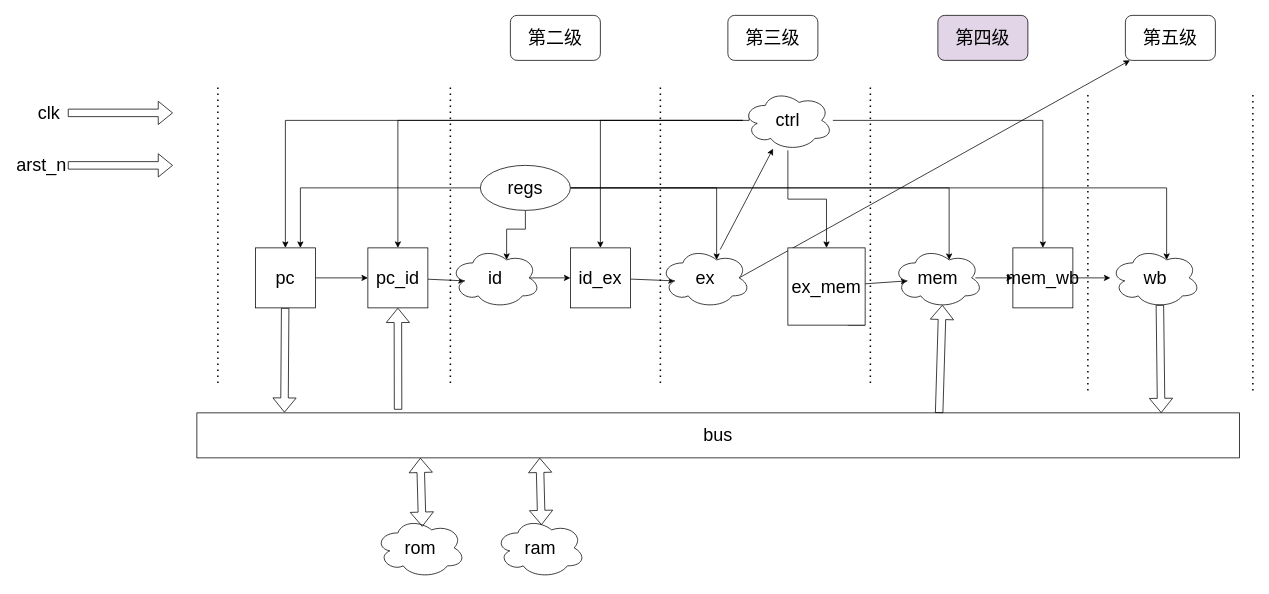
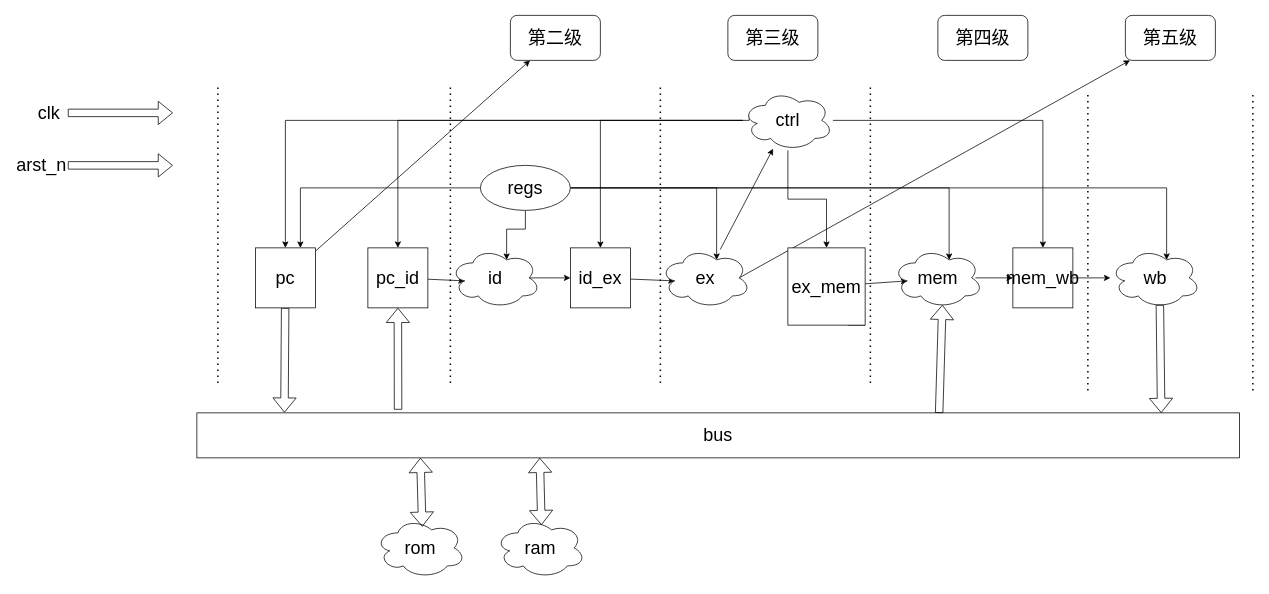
  <mxCell id="0" />
  <mxCell id="1" parent="0" />
  <mxCell id="2" style="edgeStyle=none;html=1;fontSize=24;entryX=0.16;entryY=0.55;entryDx=0;entryDy=0;entryPerimeter=0;" parent="1" source="3" target="8" edge="1"><mxGeometry relative="1" as="geometry"><mxPoint x="620" y="370" as="targetPoint" /></mxGeometry></mxCell>
  <mxCell id="3" value="pc_id" style="whiteSpace=wrap;html=1;aspect=fixed;fontSize=24;" parent="1" vertex="1"><mxGeometry x="490" y="330" width="80" height="80" as="geometry" /></mxCell>
- <mxCell id="4" style="edgeStyle=none;html=1;entryX=0;entryY=0.5;entryDx=0;entryDy=0;fontSize=24;" parent="1" source="6" target="3" edge="1"><mxGeometry relative="1" as="geometry" /></mxCell>
+ <mxCell id="4" style="edgeStyle=none;html=1;fontSize=24;" parent="1" source="6" target="36" edge="1"><mxGeometry relative="1" as="geometry" /></mxCell>
  <mxCell id="5" style="edgeStyle=none;shape=flexArrow;html=1;entryX=0.084;entryY=-0.007;entryDx=0;entryDy=0;entryPerimeter=0;fontSize=24;" parent="1" source="6" target="22" edge="1"><mxGeometry relative="1" as="geometry" /></mxCell>
  <mxCell id="6" value="pc" style="whiteSpace=wrap;html=1;aspect=fixed;fontSize=24;" parent="1" vertex="1"><mxGeometry x="340" y="330" width="80" height="80" as="geometry" /></mxCell>
  <mxCell id="7" style="edgeStyle=none;html=1;entryX=0;entryY=0.5;entryDx=0;entryDy=0;fontSize=24;exitX=0.875;exitY=0.5;exitDx=0;exitDy=0;exitPerimeter=0;" parent="1" source="8" target="10" edge="1"><mxGeometry relative="1" as="geometry" /></mxCell>
  <mxCell id="8" value="id" style="ellipse;shape=cloud;whiteSpace=wrap;html=1;fontSize=24;" parent="1" vertex="1"><mxGeometry x="600" y="330" width="120" height="80" as="geometry" /></mxCell>
  <mxCell id="9" style="edgeStyle=none;html=1;entryX=0.16;entryY=0.55;entryDx=0;entryDy=0;entryPerimeter=0;fontSize=24;" parent="1" source="10" target="13" edge="1"><mxGeometry relative="1" as="geometry" /></mxCell>
  <mxCell id="10" value="id_ex" style="whiteSpace=wrap;html=1;aspect=fixed;fontSize=24;" parent="1" vertex="1"><mxGeometry x="760" y="330" width="80" height="80" as="geometry" /></mxCell>
  <mxCell id="11" style="edgeStyle=none;html=1;fontSize=24;exitX=0.875;exitY=0.5;exitDx=0;exitDy=0;exitPerimeter=0;" parent="1" source="13" target="39" edge="1"><mxGeometry relative="1" as="geometry" /></mxCell>
  <mxCell id="12" style="edgeStyle=none;rounded=0;orthogonalLoop=1;jettySize=auto;html=1;fontSize=24;" edge="1" parent="1" source="13" target="55"><mxGeometry relative="1" as="geometry" /></mxCell>
  <mxCell id="13" value="ex" style="ellipse;shape=cloud;whiteSpace=wrap;html=1;fontSize=24;" parent="1" vertex="1"><mxGeometry x="880" y="330" width="120" height="80" as="geometry" /></mxCell>
  <mxCell id="14" style="edgeStyle=none;html=1;fontSize=24;entryX=0.16;entryY=0.55;entryDx=0;entryDy=0;entryPerimeter=0;" parent="1" source="16" target="18" edge="1"><mxGeometry relative="1" as="geometry" /></mxCell>
  <mxCell id="15" style="edgeStyle=orthogonalEdgeStyle;rounded=0;orthogonalLoop=1;jettySize=auto;html=1;exitX=1;exitY=1;exitDx=0;exitDy=0;fontSize=24;" edge="1" parent="1" source="16"><mxGeometry relative="1" as="geometry"><mxPoint x="1130" y="410.462" as="targetPoint" /></mxGeometry></mxCell>
  <mxCell id="16" value="ex_mem" style="whiteSpace=wrap;html=1;aspect=fixed;fontSize=24;" parent="1" vertex="1"><mxGeometry x="1050" y="330" width="103" height="103" as="geometry" /></mxCell>
  <mxCell id="17" style="edgeStyle=none;html=1;fontSize=24;" parent="1" edge="1"><mxGeometry relative="1" as="geometry"><mxPoint x="1350" y="370" as="targetPoint" /><Array as="points" /><mxPoint x="1300" y="370" as="sourcePoint" /></mxGeometry></mxCell>
  <mxCell id="18" value="mem" style="ellipse;shape=cloud;whiteSpace=wrap;html=1;fontSize=24;" parent="1" vertex="1"><mxGeometry x="1190" y="330" width="120" height="80" as="geometry" /></mxCell>
  <mxCell id="19" style="edgeStyle=none;html=1;fontSize=24;" parent="1" source="20" target="21" edge="1"><mxGeometry relative="1" as="geometry" /></mxCell>
  <mxCell id="20" value="mem_wb" style="whiteSpace=wrap;html=1;aspect=fixed;fontSize=24;" parent="1" vertex="1"><mxGeometry x="1350" y="330" width="80" height="80" as="geometry" /></mxCell>
  <mxCell id="21" value="wb" style="ellipse;shape=cloud;whiteSpace=wrap;html=1;fontSize=24;" parent="1" vertex="1"><mxGeometry x="1480" y="330" width="120" height="80" as="geometry" /></mxCell>
  <mxCell id="22" value="bus" style="rounded=0;whiteSpace=wrap;html=1;fontSize=24;" parent="1" vertex="1"><mxGeometry x="262" y="550" width="1390" height="60" as="geometry" /></mxCell>
  <mxCell id="23" value="rom" style="ellipse;shape=cloud;whiteSpace=wrap;html=1;fontSize=24;" parent="1" vertex="1"><mxGeometry x="500" y="690" width="120" height="80" as="geometry" /></mxCell>
  <mxCell id="24" value="ram" style="ellipse;shape=cloud;whiteSpace=wrap;html=1;fontSize=24;" parent="1" vertex="1"><mxGeometry x="660" y="690" width="120" height="80" as="geometry" /></mxCell>
  <mxCell id="25" value="" style="shape=flexArrow;endArrow=classic;startArrow=classic;html=1;fontSize=24;exitX=0.521;exitY=0.147;exitDx=0;exitDy=0;exitPerimeter=0;" parent="1" source="23" edge="1"><mxGeometry width="100" height="100" relative="1" as="geometry"><mxPoint x="560" y="700" as="sourcePoint" /><mxPoint x="560" y="610" as="targetPoint" /></mxGeometry></mxCell>
  <mxCell id="26" value="" style="shape=flexArrow;endArrow=classic;startArrow=classic;html=1;fontSize=24;exitX=0.512;exitY=0.119;exitDx=0;exitDy=0;exitPerimeter=0;" parent="1" source="24" edge="1"><mxGeometry width="100" height="100" relative="1" as="geometry"><mxPoint x="719.17" y="700" as="sourcePoint" /><mxPoint x="719.17" y="610" as="targetPoint" /></mxGeometry></mxCell>
  <mxCell id="27" style="edgeStyle=none;shape=flexArrow;html=1;entryX=0.55;entryY=0.95;entryDx=0;entryDy=0;entryPerimeter=0;fontSize=24;exitX=0.712;exitY=0.002;exitDx=0;exitDy=0;exitPerimeter=0;" parent="1" source="22" target="18" edge="1"><mxGeometry relative="1" as="geometry"><mxPoint x="1210" y="559.58" as="sourcePoint" /><mxPoint x="1220" y="400" as="targetPoint" /></mxGeometry></mxCell>
  <mxCell id="28" style="edgeStyle=none;shape=flexArrow;html=1;entryX=0.925;entryY=0.002;entryDx=0;entryDy=0;entryPerimeter=0;fontSize=24;exitX=0.55;exitY=0.95;exitDx=0;exitDy=0;exitPerimeter=0;" parent="1" source="21" target="22" edge="1"><mxGeometry relative="1" as="geometry"><mxPoint x="1520.254" y="410.42" as="sourcePoint" /><mxPoint x="1519.29" y="550" as="targetPoint" /></mxGeometry></mxCell>
  <mxCell id="29" value="" style="shape=flexArrow;endArrow=classic;html=1;rounded=0;entryX=0.5;entryY=1;entryDx=0;entryDy=0;exitX=0.193;exitY=-0.071;exitDx=0;exitDy=0;exitPerimeter=0;" parent="1" source="22" target="3" edge="1"><mxGeometry width="50" height="50" relative="1" as="geometry"><mxPoint x="640" y="510" as="sourcePoint" /><mxPoint x="690" y="460" as="targetPoint" /></mxGeometry></mxCell>
  <mxCell id="30" value="" style="endArrow=none;dashed=1;html=1;dashPattern=1 3;strokeWidth=2;rounded=0;" parent="1" edge="1"><mxGeometry width="50" height="50" relative="1" as="geometry"><mxPoint x="290" y="510" as="sourcePoint" /><mxPoint x="290" y="110" as="targetPoint" /></mxGeometry></mxCell>
  <mxCell id="31" value="" style="endArrow=none;dashed=1;html=1;dashPattern=1 3;strokeWidth=2;rounded=0;" parent="1" edge="1"><mxGeometry width="50" height="50" relative="1" as="geometry"><mxPoint x="600" y="510" as="sourcePoint" /><mxPoint x="600" y="110" as="targetPoint" /></mxGeometry></mxCell>
  <mxCell id="32" value="" style="endArrow=none;dashed=1;html=1;dashPattern=1 3;strokeWidth=2;rounded=0;" parent="1" edge="1"><mxGeometry width="50" height="50" relative="1" as="geometry"><mxPoint x="880" y="510" as="sourcePoint" /><mxPoint x="880" y="110" as="targetPoint" /></mxGeometry></mxCell>
  <mxCell id="33" value="" style="endArrow=none;dashed=1;html=1;dashPattern=1 3;strokeWidth=2;rounded=0;" parent="1" edge="1"><mxGeometry width="50" height="50" relative="1" as="geometry"><mxPoint x="1160" y="510" as="sourcePoint" /><mxPoint x="1160" y="110" as="targetPoint" /></mxGeometry></mxCell>
  <mxCell id="34" value="" style="endArrow=none;dashed=1;html=1;dashPattern=1 3;strokeWidth=2;rounded=0;" parent="1" edge="1"><mxGeometry width="50" height="50" relative="1" as="geometry"><mxPoint x="1450" y="520" as="sourcePoint" /><mxPoint x="1450" y="120" as="targetPoint" /></mxGeometry></mxCell>
  <mxCell id="35" value="" style="endArrow=none;dashed=1;html=1;dashPattern=1 3;strokeWidth=2;rounded=0;" parent="1" edge="1"><mxGeometry width="50" height="50" relative="1" as="geometry"><mxPoint x="1670" y="520" as="sourcePoint" /><mxPoint x="1670" y="120" as="targetPoint" /></mxGeometry></mxCell>
  <mxCell id="36" value="第二级" style="rounded=1;whiteSpace=wrap;html=1;fontSize=24;" parent="1" vertex="1"><mxGeometry x="680" y="20" width="120" height="60" as="geometry" /></mxCell>
  <mxCell id="37" value="第三级" style="rounded=1;whiteSpace=wrap;html=1;fontSize=24;" parent="1" vertex="1"><mxGeometry x="970" y="20" width="120" height="60" as="geometry" /></mxCell>
- <mxCell id="38" value="第四级" style="rounded=1;whiteSpace=wrap;html=1;fontSize=24;fillColor=#e1d5e7;" parent="1" vertex="1"><mxGeometry x="1250" y="20" width="120" height="60" as="geometry" /></mxCell>
+ <mxCell id="38" value="第四级" style="rounded=1;whiteSpace=wrap;html=1;fontSize=24;" parent="1" vertex="1"><mxGeometry x="1250" y="20" width="120" height="60" as="geometry" /></mxCell>
  <mxCell id="39" value="第五级" style="rounded=1;whiteSpace=wrap;html=1;fontSize=24;" parent="1" vertex="1"><mxGeometry x="1500" y="20" width="120" height="60" as="geometry" /></mxCell>
  <mxCell id="40" value="" style="shape=flexArrow;endArrow=classic;html=1;rounded=0;fontSize=24;entryX=0;entryY=0.25;entryDx=0;entryDy=0;" parent="1" edge="1"><mxGeometry width="50" height="50" relative="1" as="geometry"><mxPoint x="90" y="150" as="sourcePoint" /><mxPoint x="230" y="150" as="targetPoint" /></mxGeometry></mxCell>
  <mxCell id="41" value="" style="shape=flexArrow;endArrow=classic;html=1;rounded=0;fontSize=24;entryX=0;entryY=0.25;entryDx=0;entryDy=0;" parent="1" edge="1"><mxGeometry width="50" height="50" relative="1" as="geometry"><mxPoint x="90" y="220" as="sourcePoint" /><mxPoint x="230" y="220" as="targetPoint" /></mxGeometry></mxCell>
  <mxCell id="42" value="clk" style="text;html=1;strokeColor=none;fillColor=none;align=center;verticalAlign=middle;whiteSpace=wrap;rounded=0;fontSize=24;" parent="1" vertex="1"><mxGeometry x="30" y="130" width="70" height="40" as="geometry" /></mxCell>
  <mxCell id="43" value="arst_n" style="text;html=1;strokeColor=none;fillColor=none;align=center;verticalAlign=middle;whiteSpace=wrap;rounded=0;fontSize=24;" parent="1" vertex="1"><mxGeometry x="20" y="200" width="70" height="40" as="geometry" /></mxCell>
  <mxCell id="44" style="edgeStyle=orthogonalEdgeStyle;rounded=0;orthogonalLoop=1;jettySize=auto;html=1;entryX=0.75;entryY=0;entryDx=0;entryDy=0;fontSize=24;" edge="1" parent="1" source="49" target="6"><mxGeometry relative="1" as="geometry" /></mxCell>
  <mxCell id="45" style="edgeStyle=orthogonalEdgeStyle;rounded=0;orthogonalLoop=1;jettySize=auto;html=1;entryX=0.625;entryY=0.2;entryDx=0;entryDy=0;entryPerimeter=0;fontSize=24;" edge="1" parent="1" source="49" target="13"><mxGeometry relative="1" as="geometry" /></mxCell>
  <mxCell id="46" style="edgeStyle=orthogonalEdgeStyle;rounded=0;orthogonalLoop=1;jettySize=auto;html=1;entryX=0.625;entryY=0.2;entryDx=0;entryDy=0;entryPerimeter=0;fontSize=24;" edge="1" parent="1" source="49" target="18"><mxGeometry relative="1" as="geometry" /></mxCell>
  <mxCell id="47" style="edgeStyle=orthogonalEdgeStyle;rounded=0;orthogonalLoop=1;jettySize=auto;html=1;entryX=0.625;entryY=0.2;entryDx=0;entryDy=0;entryPerimeter=0;fontSize=24;" edge="1" parent="1" source="49" target="21"><mxGeometry relative="1" as="geometry" /></mxCell>
  <mxCell id="48" style="edgeStyle=orthogonalEdgeStyle;rounded=0;orthogonalLoop=1;jettySize=auto;html=1;entryX=0.625;entryY=0.2;entryDx=0;entryDy=0;entryPerimeter=0;fontSize=24;" edge="1" parent="1" source="49" target="8"><mxGeometry relative="1" as="geometry" /></mxCell>
  <mxCell id="49" value="regs" style="ellipse;whiteSpace=wrap;html=1;fontSize=24;" parent="1" vertex="1"><mxGeometry x="640" y="220" width="120" height="60" as="geometry" /></mxCell>
  <mxCell id="50" style="edgeStyle=orthogonalEdgeStyle;rounded=0;orthogonalLoop=1;jettySize=auto;html=1;entryX=0.5;entryY=0;entryDx=0;entryDy=0;fontSize=24;exitX=0.07;exitY=0.4;exitDx=0;exitDy=0;exitPerimeter=0;" parent="1" source="55" target="6" edge="1"><mxGeometry relative="1" as="geometry"><mxPoint x="997" y="160.091" as="sourcePoint" /><Array as="points"><mxPoint x="998" y="160" /><mxPoint x="380" y="160" /></Array></mxGeometry></mxCell>
  <mxCell id="51" style="edgeStyle=orthogonalEdgeStyle;rounded=0;orthogonalLoop=1;jettySize=auto;html=1;entryX=0.5;entryY=0;entryDx=0;entryDy=0;fontSize=24;" edge="1" parent="1" source="55" target="3"><mxGeometry relative="1" as="geometry" /></mxCell>
  <mxCell id="52" style="edgeStyle=orthogonalEdgeStyle;rounded=0;orthogonalLoop=1;jettySize=auto;html=1;entryX=0.5;entryY=0;entryDx=0;entryDy=0;fontSize=24;" edge="1" parent="1" source="55" target="10"><mxGeometry relative="1" as="geometry" /></mxCell>
  <mxCell id="53" style="edgeStyle=orthogonalEdgeStyle;rounded=0;orthogonalLoop=1;jettySize=auto;html=1;entryX=0.5;entryY=0;entryDx=0;entryDy=0;fontSize=24;" edge="1" parent="1" source="55" target="16"><mxGeometry relative="1" as="geometry" /></mxCell>
  <mxCell id="54" style="edgeStyle=orthogonalEdgeStyle;rounded=0;orthogonalLoop=1;jettySize=auto;html=1;entryX=0.5;entryY=0;entryDx=0;entryDy=0;fontSize=24;" edge="1" parent="1" source="55" target="20"><mxGeometry relative="1" as="geometry" /></mxCell>
  <mxCell id="55" value="&lt;font style=&quot;font-size: 24px;&quot;&gt;ctrl&lt;/font&gt;" style="ellipse;shape=cloud;whiteSpace=wrap;html=1;" vertex="1" parent="1"><mxGeometry x="990" y="120" width="120" height="80" as="geometry" /></mxCell>
